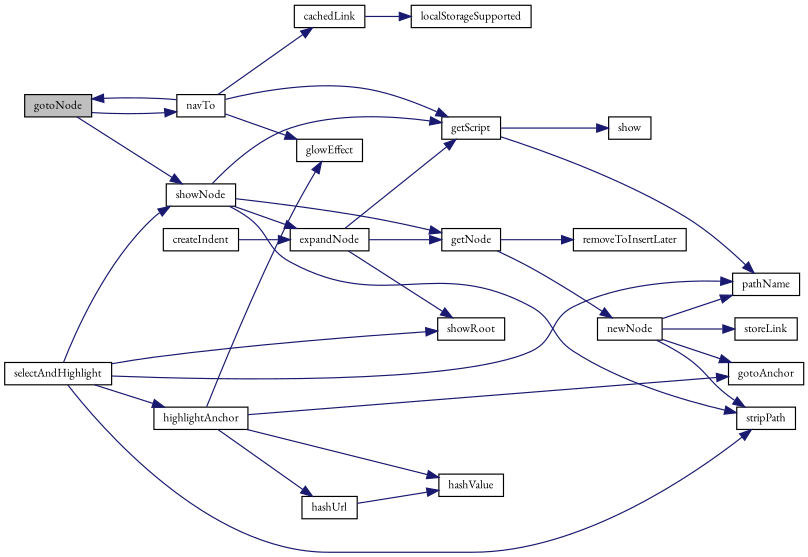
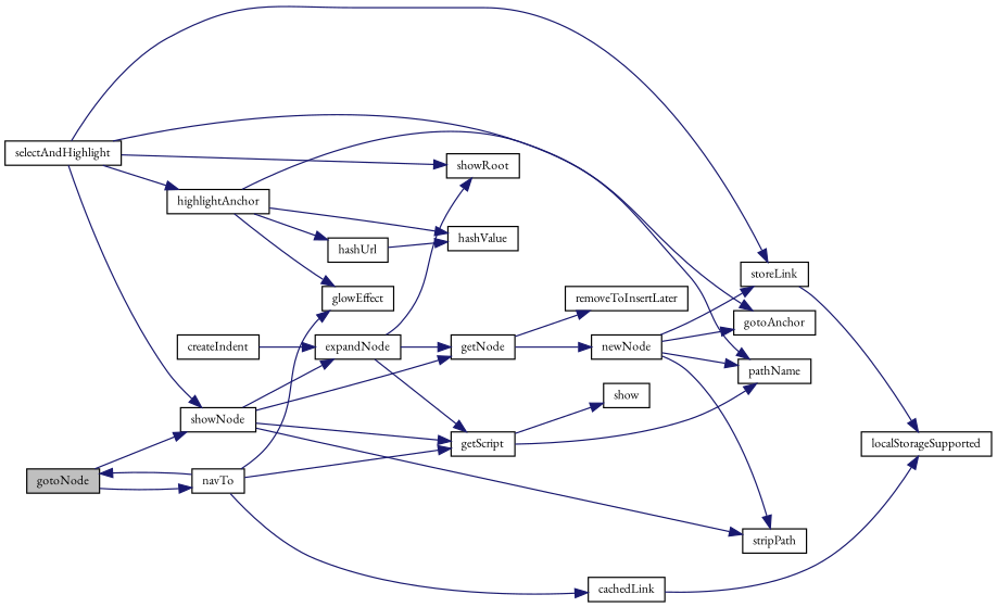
  digraph {
    fontname="EB Garamond"
    rankdir=LR
    node [color=black fillcolor=white fontname="EB Garamond" fontsize=10 shape=record style=filled]
    edge [color=midnightblue fontname="EB Garamond" fontsize=10 labelfontname=Helvetica labelfontsize=10 style=solid]
    n1 [fillcolor=grey75 fontcolor=black height=0.2 label=gotoNode width=0.4]
    n2 [height=0.2 label=navTo width=0.4]
    n3 [height=0.2 label=showNode width=0.4]
    n4 [height=0.2 label=cachedLink width=0.4]
    n5 [height=0.2 label=glowEffect width=0.4]
    n6 [height=0.2 label=getScript width=0.4]
    n7 [height=0.2 label=expandNode width=0.4]
    n8 [height=0.2 label=getNode width=0.4]
    n9 [height=0.2 label=stripPath width=0.4]
    n10 [height=0.2 label=localStorageSupported width=0.4]
    n11 [height=0.2 label=show width=0.4]
    n12 [height=0.2 label=pathName width=0.4]
    n13 [height=0.2 label=showRoot width=0.4]
    n14 [height=0.2 label=newNode width=0.4]
    n15 [height=0.2 label=removeToInsertLater width=0.4]
    n16 [height=0.2 label=selectAndHighlight width=0.4]
    n17 [height=0.2 label=highlightAnchor width=0.4]
    n18 [height=0.2 label=gotoAnchor width=0.4]
    n19 [height=0.2 label=storeLink width=0.4]
    n20 [height=0.2 label=createIndent width=0.4]
    n21 [height=0.2 label=hashUrl width=0.4]
    n22 [height=0.2 label=hashValue width=0.4]
    n1 -> n2
    n1 -> n3
    n2 -> n1
    n2 -> n4
    n2 -> n5
    n2 -> n6
    n3 -> n6
    n3 -> n7
    n3 -> n8
    n3 -> n9
    n4 -> n10
    n6 -> n11
    n6 -> n12
    n7 -> n6
    n7 -> n8
    n7 -> n13
    n8 -> n14
    n8 -> n15
    n14 -> n9
    n14 -> n12
    n14 -> n18
    n14 -> n19
    n16 -> n3
-   n16 -> n9
+   n16 -> n19
    n16 -> n12
    n16 -> n13
    n16 -> n17
    n17 -> n5
    n17 -> n18
    n17 -> n21
    n17 -> n22
+   n19 -> n10
    n20 -> n7
    n21 -> n22
  }
